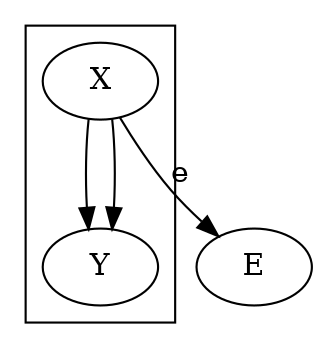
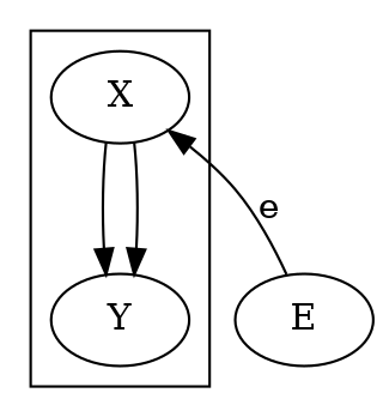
  digraph {
    rankdir=TB
    X
    Y
    E
    subgraph cluster_1 {
      X
      Y
    }
    X -> Y
    X -> Y
-   X -> E [label=e]
+   E -> X [label=e]
  }
